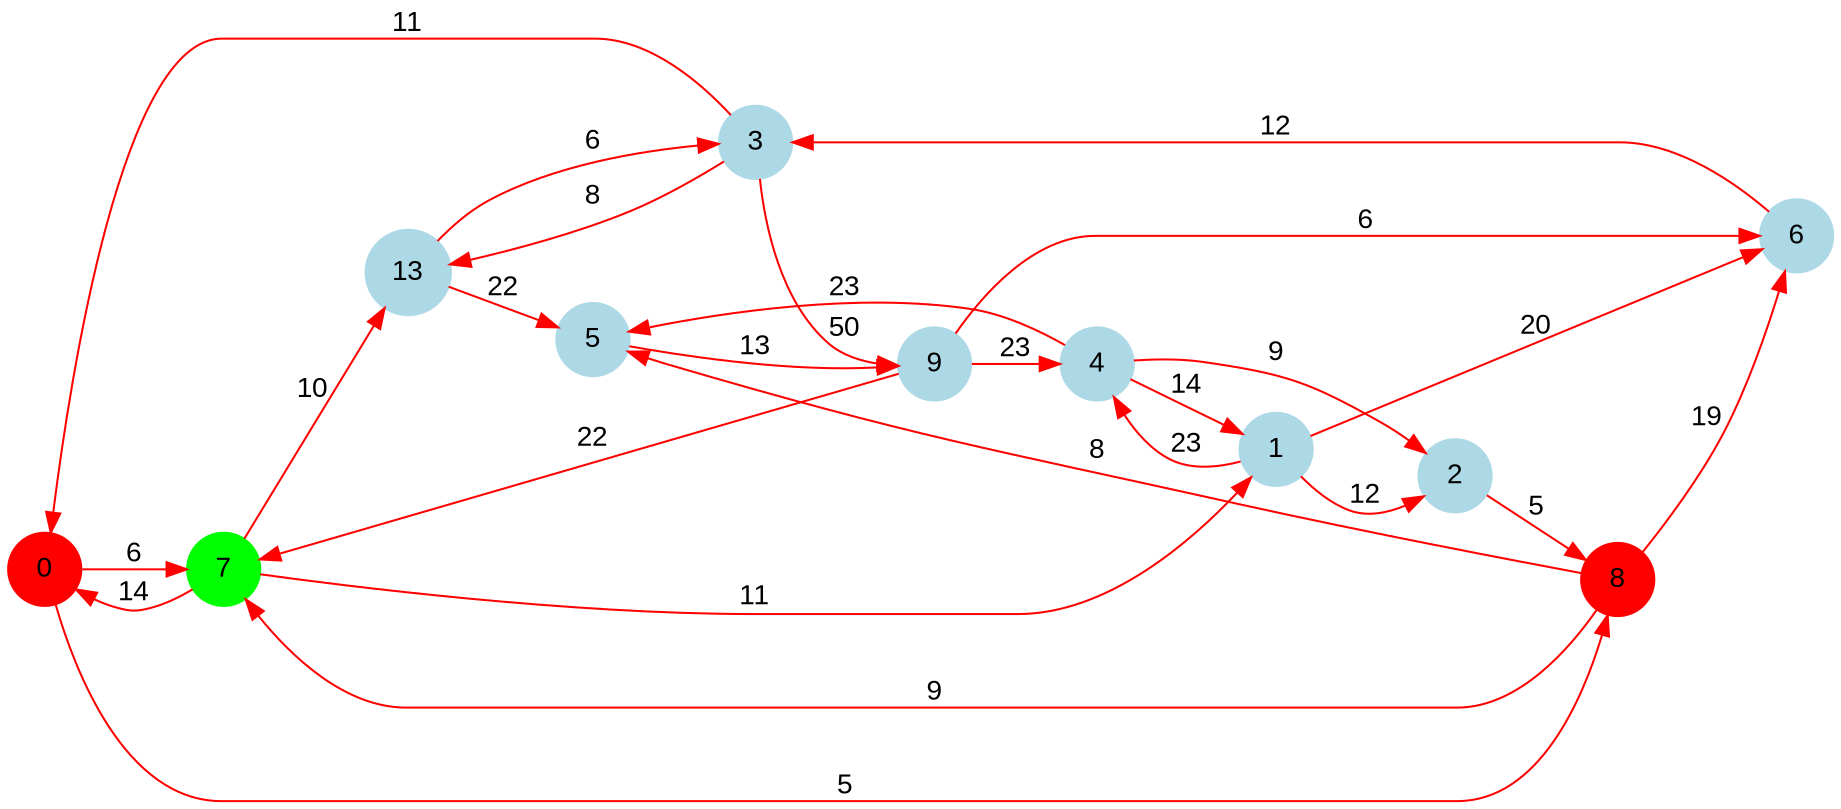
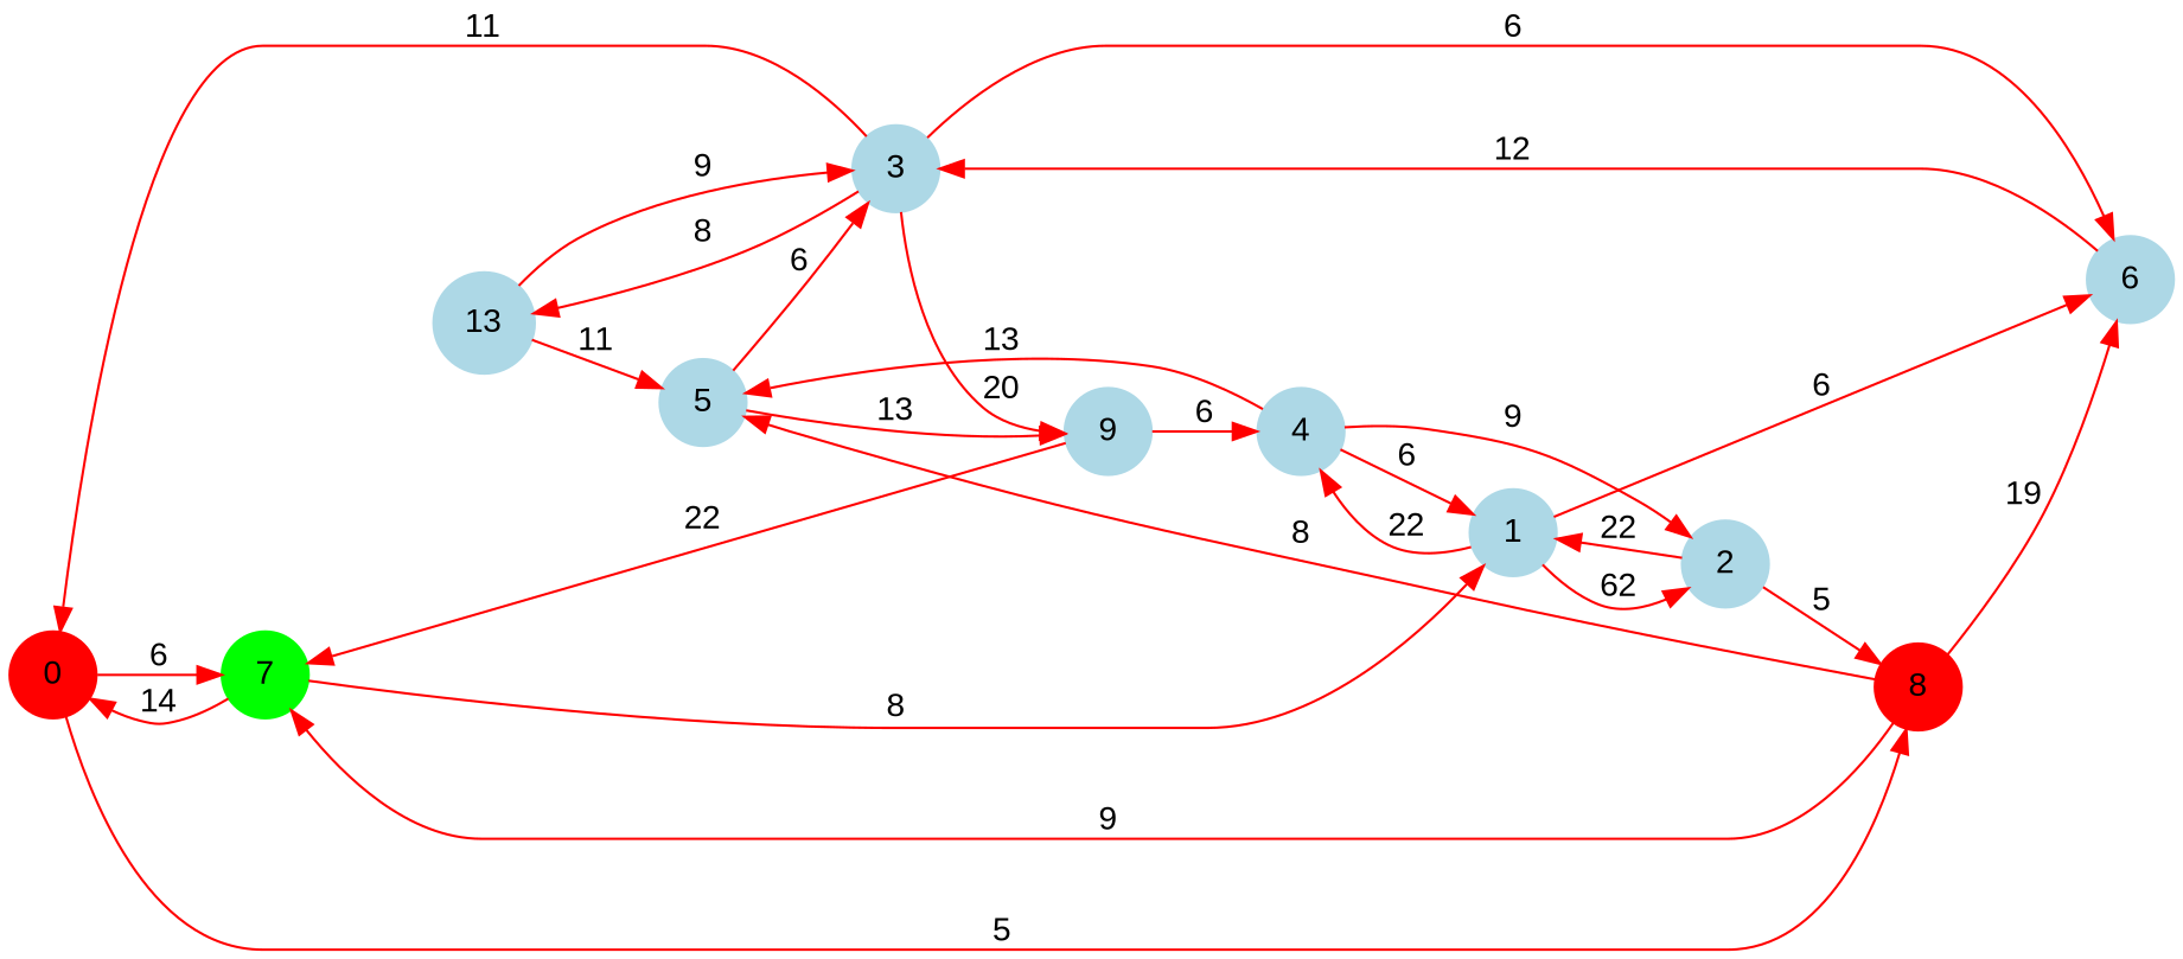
  digraph {
    fontname="Liberation Sans"
    rankdir=LR
    node [color=lightblue fontname="Liberation Sans" shape=circle style=filled]
    edge [color=red fontname="Liberation Sans"]
    0 [color=red]
    7 [color=green]
    8 [color=red]
    1
    n5 [label=13]
    6
    5
    2
    4
    3
    9
    0 -> 7 [label=6]
    0 -> 8 [label=5]
    7 -> 0 [label=14]
-   7 -> 1 [label=11]
-   7 -> n5 [label=10]
+   7 -> 1 [label=8]
    8 -> 7 [label=9]
    8 -> 6 [label=19]
    8 -> 5 [label=8]
-   1 -> 6 [label=20]
-   1 -> 2 [label=12]
-   1 -> 4 [label=23]
-   n5 -> 5 [label=22]
-   n5 -> 3 [label=6]
+   1 -> 6 [label=6]
+   1 -> 2 [label=62]
+   1 -> 4 [label=22]
+   n5 -> 5 [label=11]
+   n5 -> 3 [label=9]
    6 -> 3 [label=12]
+   5 -> 3 [label=6]
    5 -> 9 [label=13]
    2 -> 8 [label=5]
-   4 -> 1 [label=14]
-   4 -> 5 [label=23]
+   2 -> 1 [label=22]
+   4 -> 1 [label=6]
+   4 -> 5 [label=13]
    4 -> 2 [label=9]
    3 -> 0 [label=11]
    3 -> n5 [label=8]
-   9 -> 6 [label=6]
-   3 -> 9 [label=50]
+   3 -> 6 [label=6]
+   3 -> 9 [label=20]
    9 -> 7 [label=22]
-   9 -> 4 [label=23]
+   9 -> 4 [label=6]
  }
